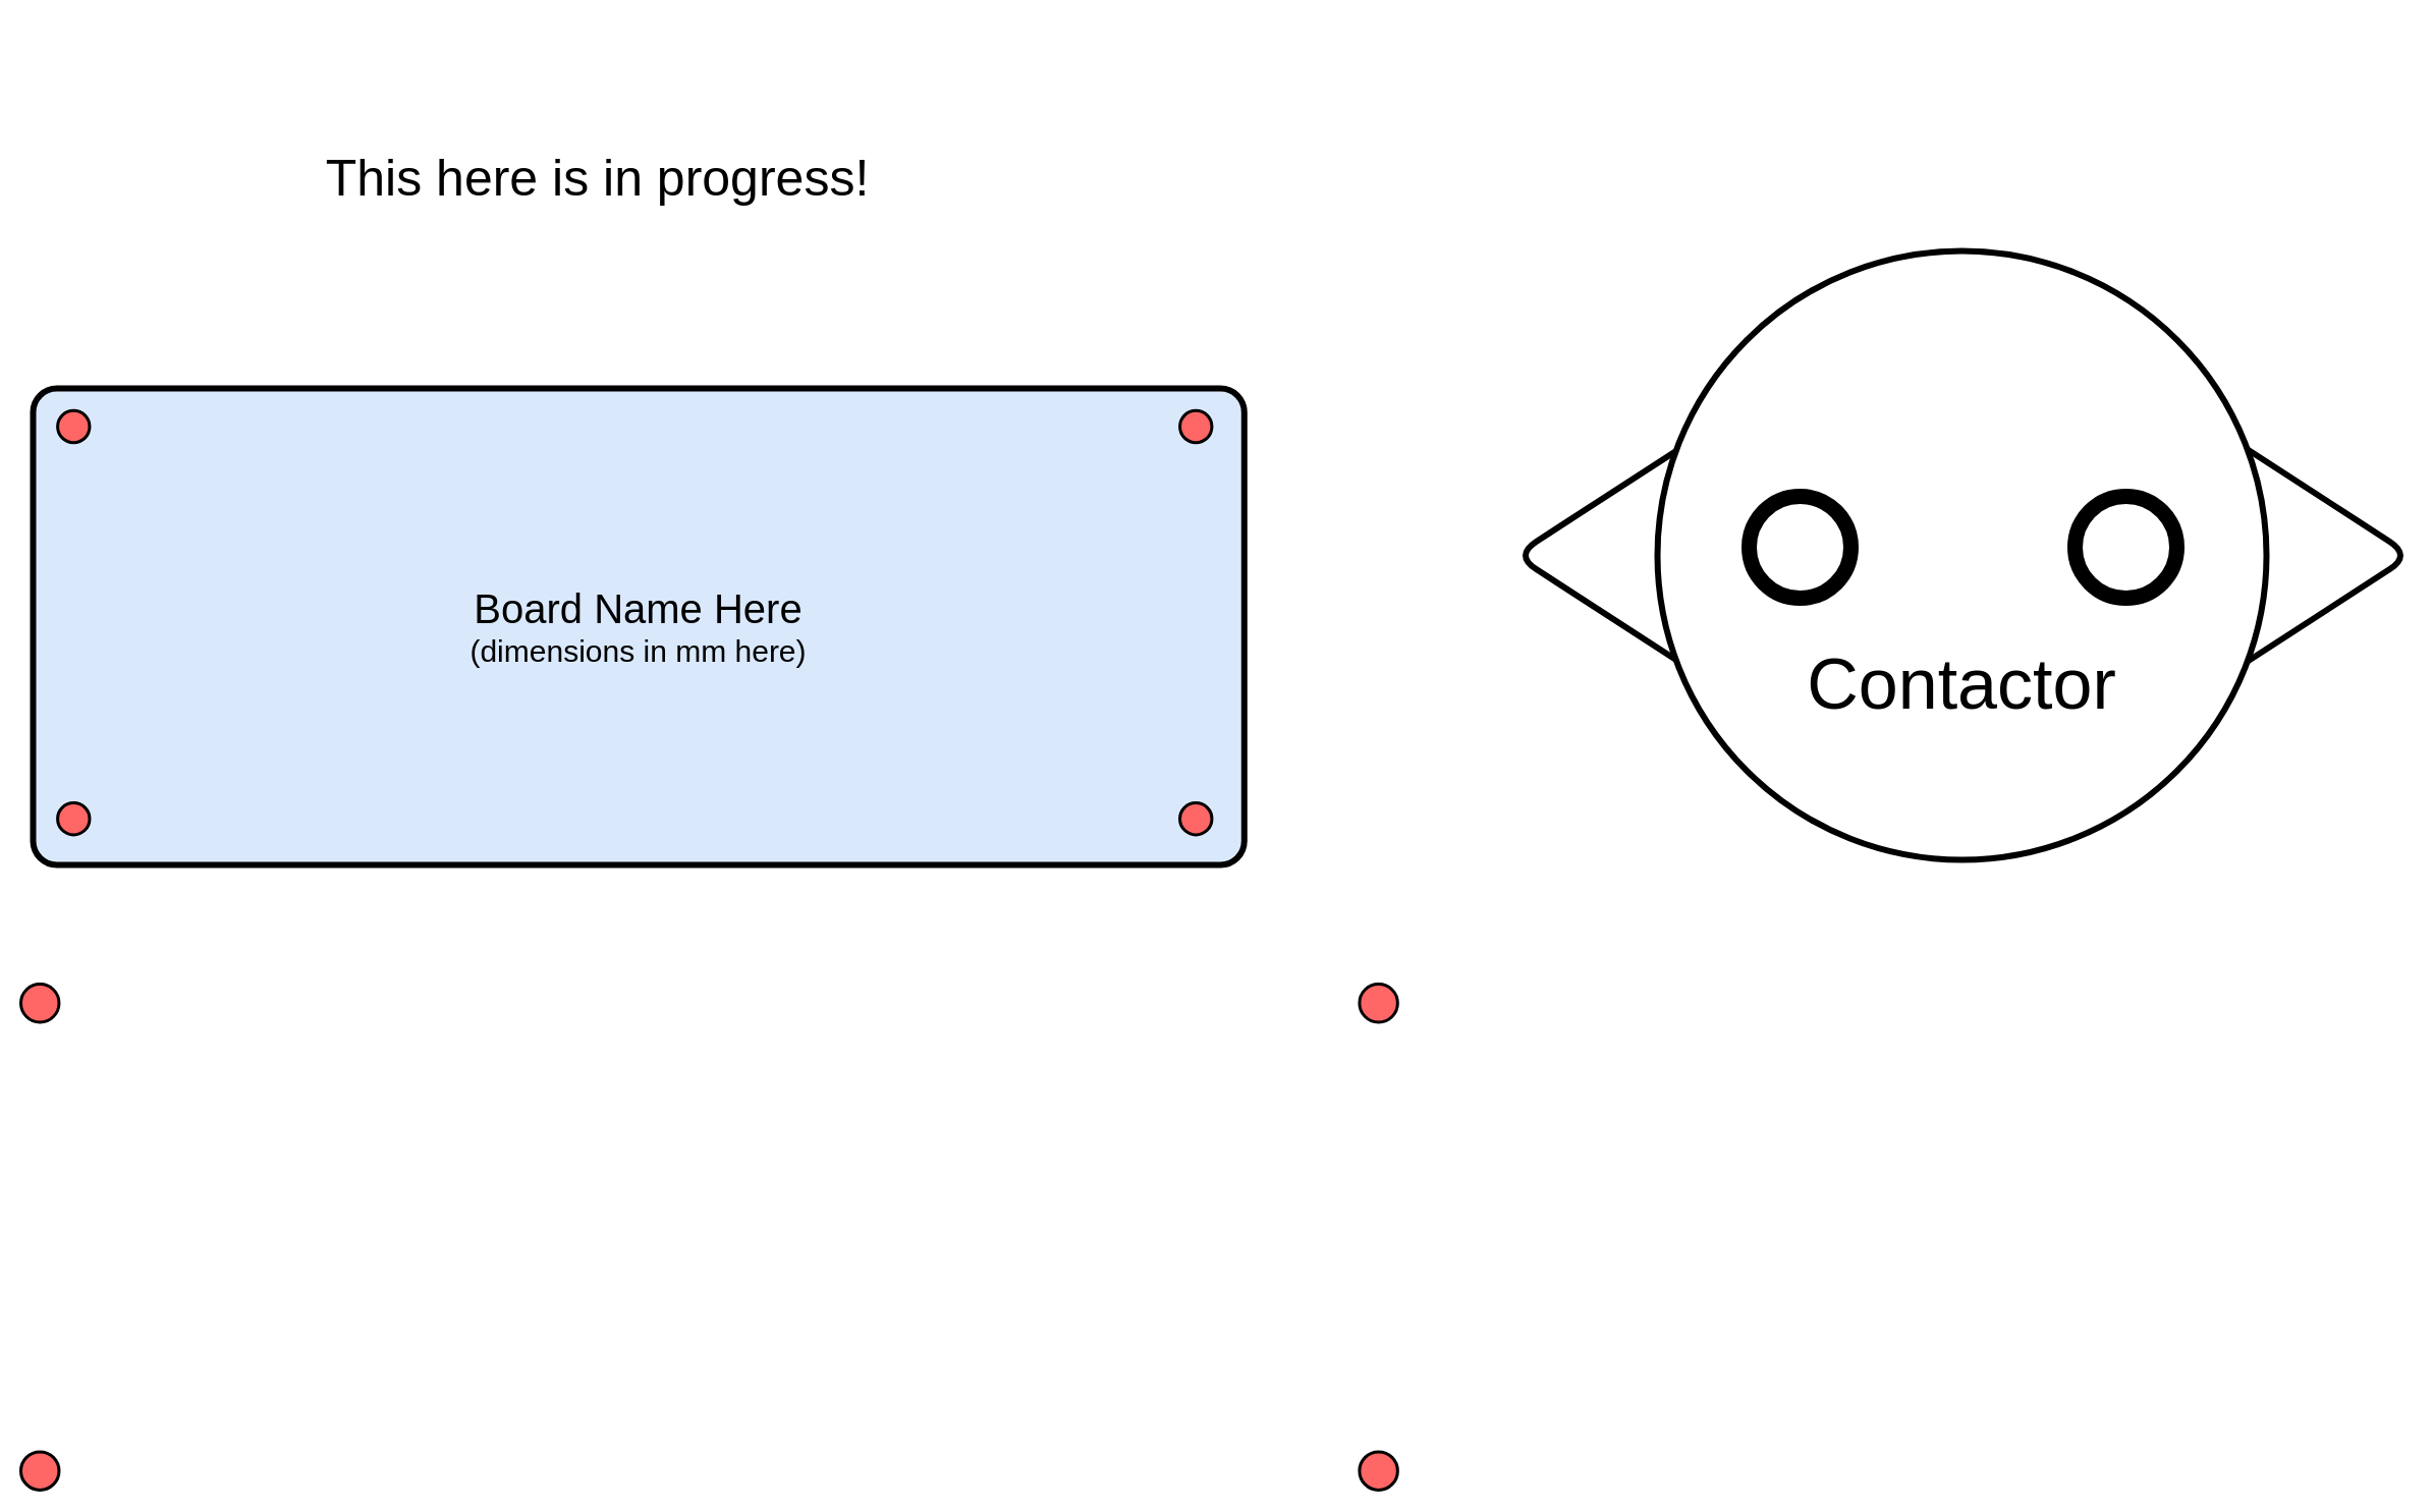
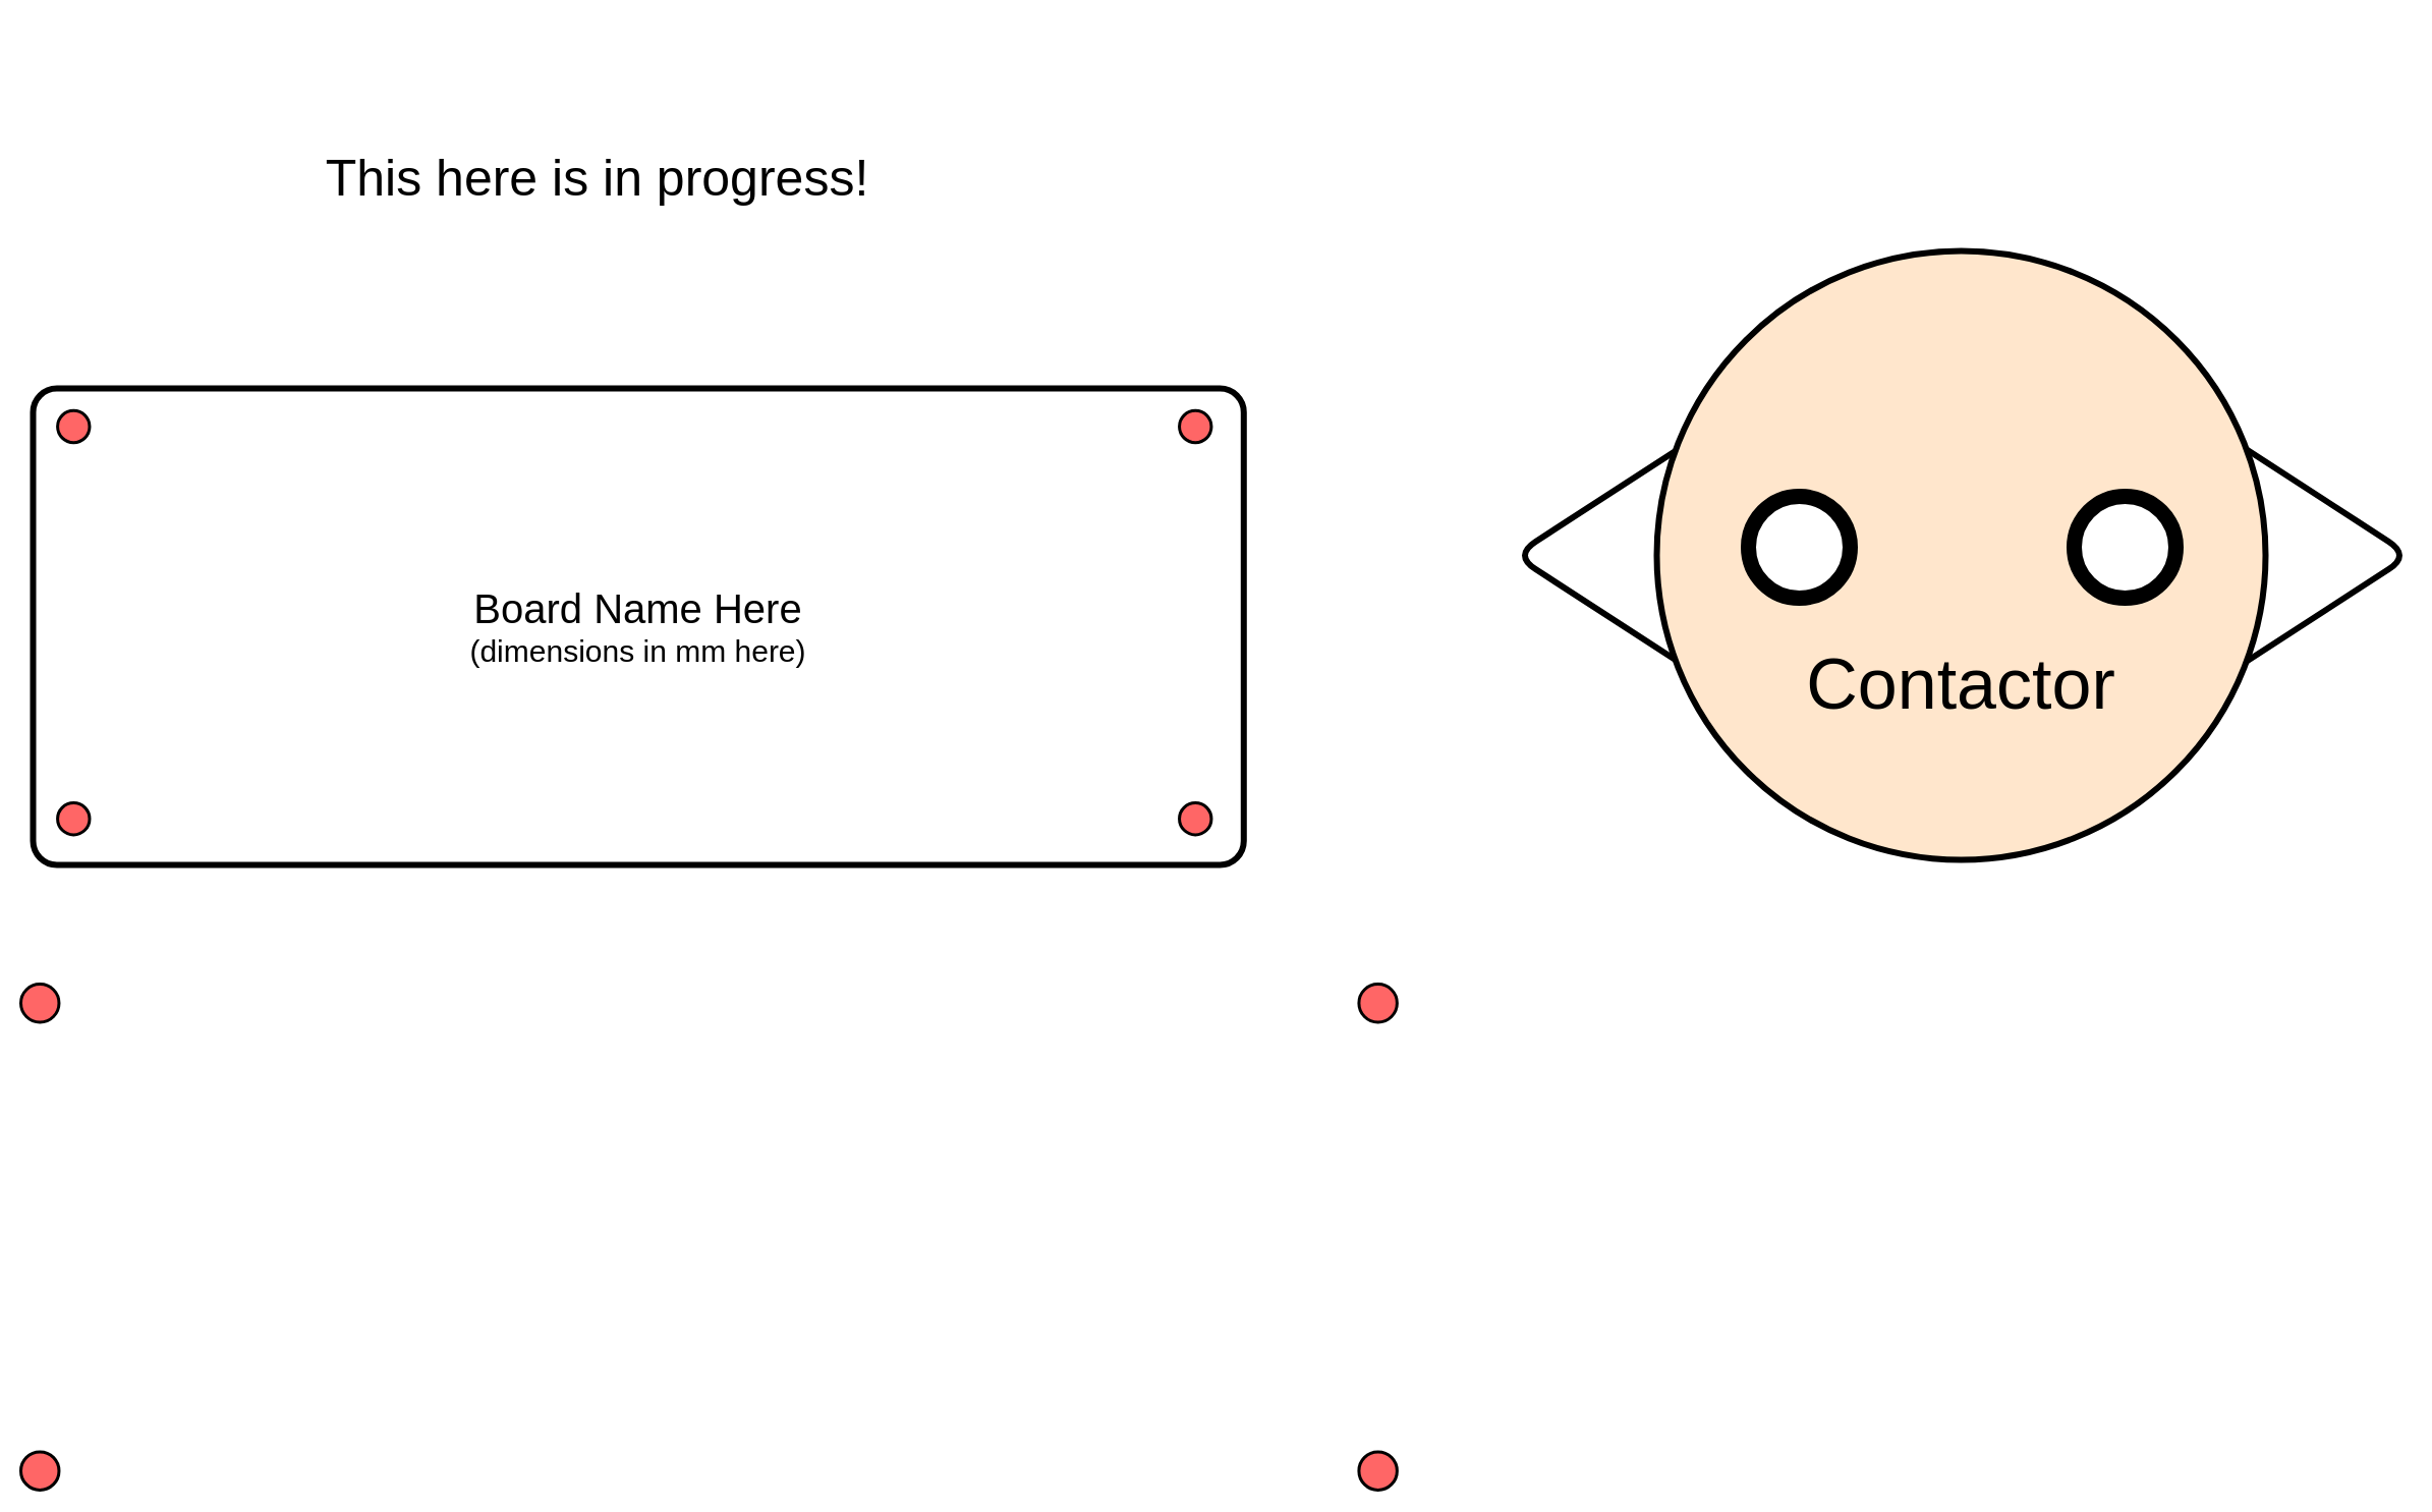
  <mxCell id="0" />
  <mxCell id="1" parent="0" />
  <mxCell id="2" value="" style="group" parent="1" vertex="1" connectable="0"><mxGeometry x="32" y="381" width="1189.29" height="468" as="geometry" /></mxCell>
- <mxCell id="3" value="&lt;font style=&quot;&quot;&gt;&lt;span style=&quot;font-size: 40px;&quot;&gt;Board Name Here&lt;br&gt;&lt;/span&gt;&lt;font style=&quot;font-size: 30px;&quot;&gt;(dimensions in mm here)&lt;/font&gt;&lt;br&gt;&lt;/font&gt;" style="rounded=1;whiteSpace=wrap;html=1;rotation=90;horizontal=0;arcSize=5;strokeWidth=6;movable=1;resizable=1;rotatable=1;deletable=1;editable=1;locked=0;connectable=1;container=1;fillColor=#dae8fc;" parent="2" vertex="1"><mxGeometry x="360.646" y="-360.647" width="467.998" height="1189.294" as="geometry" /></mxCell>
+ <mxCell id="3" value="&lt;font style=&quot;&quot;&gt;&lt;span style=&quot;font-size: 40px;&quot;&gt;Board Name Here&lt;br&gt;&lt;/span&gt;&lt;font style=&quot;font-size: 30px;&quot;&gt;(dimensions in mm here)&lt;/font&gt;&lt;br&gt;&lt;/font&gt;" style="rounded=1;whiteSpace=wrap;html=1;rotation=90;horizontal=0;arcSize=5;strokeWidth=6;movable=1;resizable=1;rotatable=1;deletable=1;editable=1;locked=0;connectable=1;container=1;" parent="2" vertex="1"><mxGeometry x="360.646" y="-360.647" width="467.998" height="1189.294" as="geometry" /></mxCell>
  <mxCell id="4" value="" style="ellipse;whiteSpace=wrap;html=1;aspect=fixed;strokeColor=default;fillStyle=solid;fillColor=#FF6666;strokeWidth=3;recursiveResize=0;resizable=1;editable=1;movable=1;rotatable=1;deletable=1;locked=0;connectable=1;" parent="2" vertex="1"><mxGeometry x="24.085" y="21.831" width="31.409" height="31.409" as="geometry" /></mxCell>
  <mxCell id="5" value="" style="ellipse;whiteSpace=wrap;html=1;aspect=fixed;strokeColor=default;fillStyle=solid;fillColor=#FF6666;strokeWidth=3;recursiveResize=0;resizable=1;editable=1;movable=1;rotatable=1;deletable=1;locked=0;connectable=1;" parent="2" vertex="1"><mxGeometry x="24.085" y="406.997" width="31.409" height="31.409" as="geometry" /></mxCell>
  <mxCell id="6" value="" style="ellipse;whiteSpace=wrap;html=1;aspect=fixed;strokeColor=default;fillStyle=solid;fillColor=#FF6666;strokeWidth=3;recursiveResize=0;resizable=1;editable=1;movable=1;rotatable=1;deletable=1;locked=0;connectable=1;" parent="2" vertex="1"><mxGeometry x="1126.048" y="406.997" width="31.409" height="31.409" as="geometry" /></mxCell>
  <mxCell id="7" value="" style="ellipse;whiteSpace=wrap;html=1;strokeColor=default;fillStyle=solid;fillColor=#FF6666;strokeWidth=3;recursiveResize=0;resizable=1;editable=1;movable=1;rotatable=1;deletable=1;locked=0;connectable=1;aspect=fixed;" parent="2" vertex="1"><mxGeometry x="1126.048" y="21.831" width="31.409" height="31.409" as="geometry" /></mxCell>
  <mxCell id="8" value="" style="group;" parent="1" vertex="1" connectable="0"><mxGeometry x="20" y="966" width="1351.87" height="496.88" as="geometry" /></mxCell>
  <mxCell id="9" value="" style="ellipse;whiteSpace=wrap;html=1;aspect=fixed;strokeColor=default;fillStyle=solid;fillColor=#FF6666;strokeWidth=3;recursiveResize=0;resizable=1;editable=1;movable=1;rotatable=1;deletable=1;locked=0;connectable=1;" parent="8" vertex="1"><mxGeometry width="37.464" height="37.464" as="geometry" /></mxCell>
  <mxCell id="10" value="" style="ellipse;whiteSpace=wrap;html=1;aspect=fixed;strokeColor=default;fillStyle=solid;fillColor=#FF6666;strokeWidth=3;recursiveResize=0;resizable=1;editable=1;movable=1;rotatable=1;deletable=1;locked=0;connectable=1;" parent="8" vertex="1"><mxGeometry y="459.416" width="37.464" height="37.464" as="geometry" /></mxCell>
  <mxCell id="11" value="" style="ellipse;whiteSpace=wrap;html=1;aspect=fixed;strokeColor=default;fillStyle=solid;fillColor=#FF6666;strokeWidth=3;recursiveResize=0;resizable=1;editable=1;movable=1;rotatable=1;deletable=1;locked=0;connectable=1;" parent="8" vertex="1"><mxGeometry x="1314.405" y="459.416" width="37.464" height="37.464" as="geometry" /></mxCell>
  <mxCell id="12" value="" style="ellipse;whiteSpace=wrap;html=1;strokeColor=default;fillStyle=solid;fillColor=#FF6666;strokeWidth=3;recursiveResize=0;resizable=1;editable=1;movable=1;rotatable=1;deletable=1;locked=0;connectable=1;aspect=fixed;" parent="8" vertex="1"><mxGeometry x="1314.405" width="37.464" height="37.464" as="geometry" /></mxCell>
  <mxCell id="13" value="This here is in progress!" style="text;html=1;align=center;verticalAlign=middle;resizable=0;points=[];autosize=1;strokeColor=none;fillColor=none;fontSize=50;" parent="1" vertex="1"><mxGeometry x="303.85" y="138" width="564" height="72" as="geometry" /></mxCell>
  <mxCell id="14" value="" style="group;rotation=0;" parent="1" vertex="1" connectable="0"><mxGeometry x="1487" y="246" width="880" height="598" as="geometry" /></mxCell>
  <mxCell id="15" value="" style="group;rotation=0;" parent="14" vertex="1" connectable="0"><mxGeometry width="880" height="598" as="geometry" /></mxCell>
  <mxCell id="16" value="" style="rhombus;whiteSpace=wrap;html=1;strokeWidth=6;rounded=1;arcSize=50;rotation=0;" parent="15" vertex="1"><mxGeometry y="14" width="880" height="570" as="geometry" /></mxCell>
- <mxCell id="17" value="&lt;font style=&quot;font-size: 70px;&quot;&gt;&lt;br&gt;&lt;br&gt;&lt;br&gt;Contactor&lt;/font&gt;" style="ellipse;whiteSpace=wrap;html=1;aspect=fixed;strokeWidth=6;rotation=0;" parent="15" vertex="1"><mxGeometry x="140" width="598" height="598" as="geometry" /></mxCell>
+ <mxCell id="17" value="&lt;font style=&quot;font-size: 70px;&quot;&gt;&lt;br&gt;&lt;br&gt;&lt;br&gt;Contactor&lt;/font&gt;" style="ellipse;whiteSpace=wrap;html=1;aspect=fixed;strokeWidth=6;rotation=0;fillColor=#ffe6cc;" parent="15" vertex="1"><mxGeometry x="140" width="598" height="598" as="geometry" /></mxCell>
  <mxCell id="18" value="" style="ellipse;whiteSpace=wrap;html=1;aspect=fixed;strokeWidth=15;rotation=0;" parent="15" vertex="1"><mxGeometry x="230" y="241" width="100" height="100" as="geometry" /></mxCell>
  <mxCell id="19" value="" style="ellipse;whiteSpace=wrap;html=1;aspect=fixed;strokeWidth=15;rotation=0;" parent="15" vertex="1"><mxGeometry x="550" y="241" width="100" height="100" as="geometry" /></mxCell>
